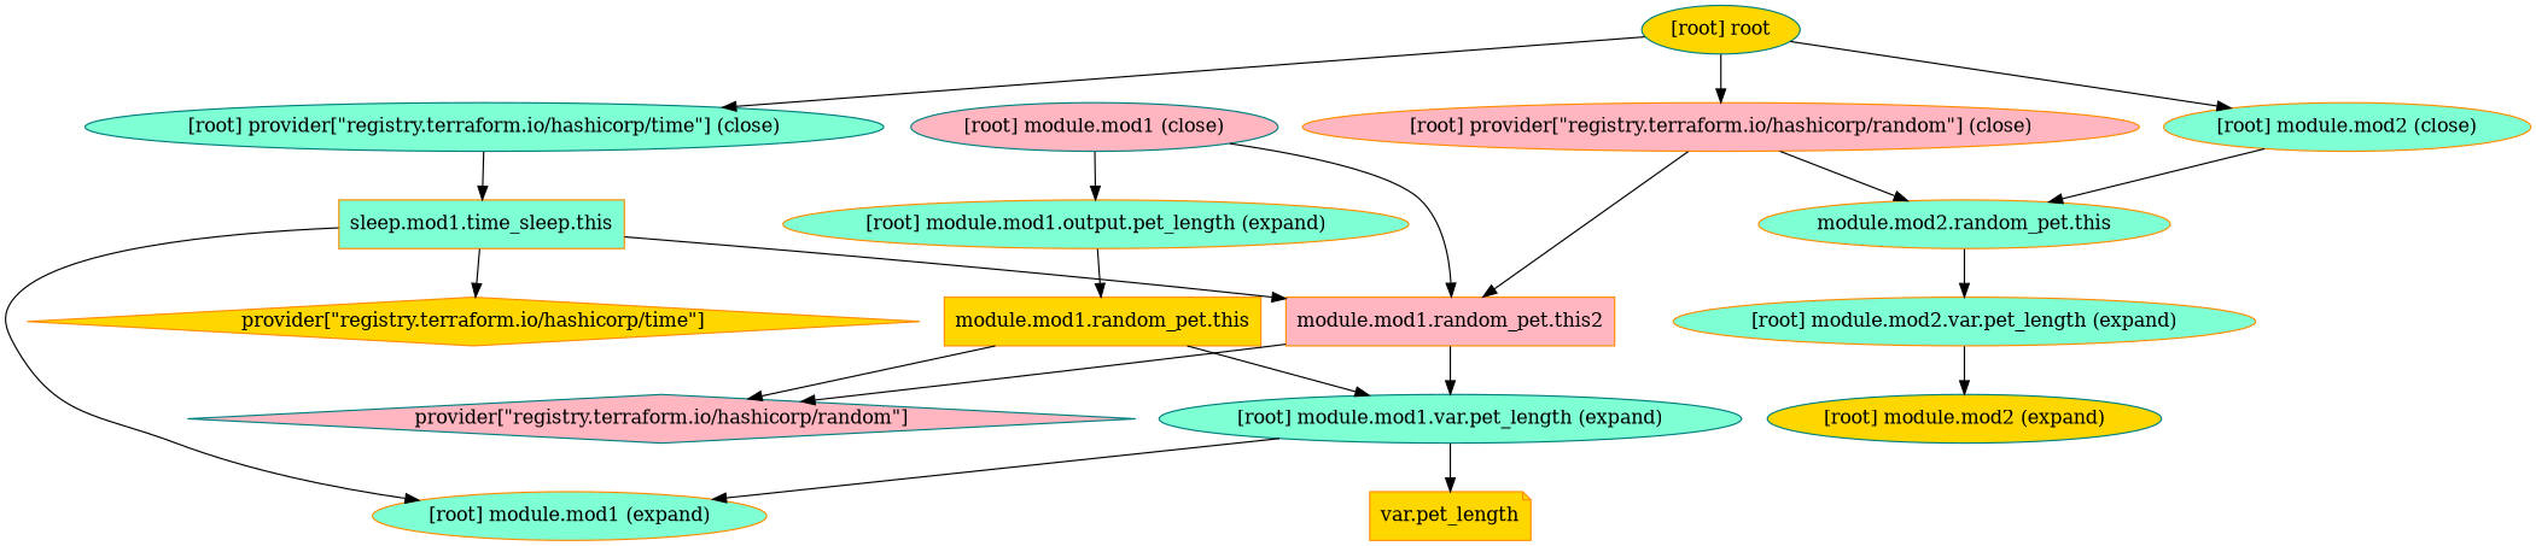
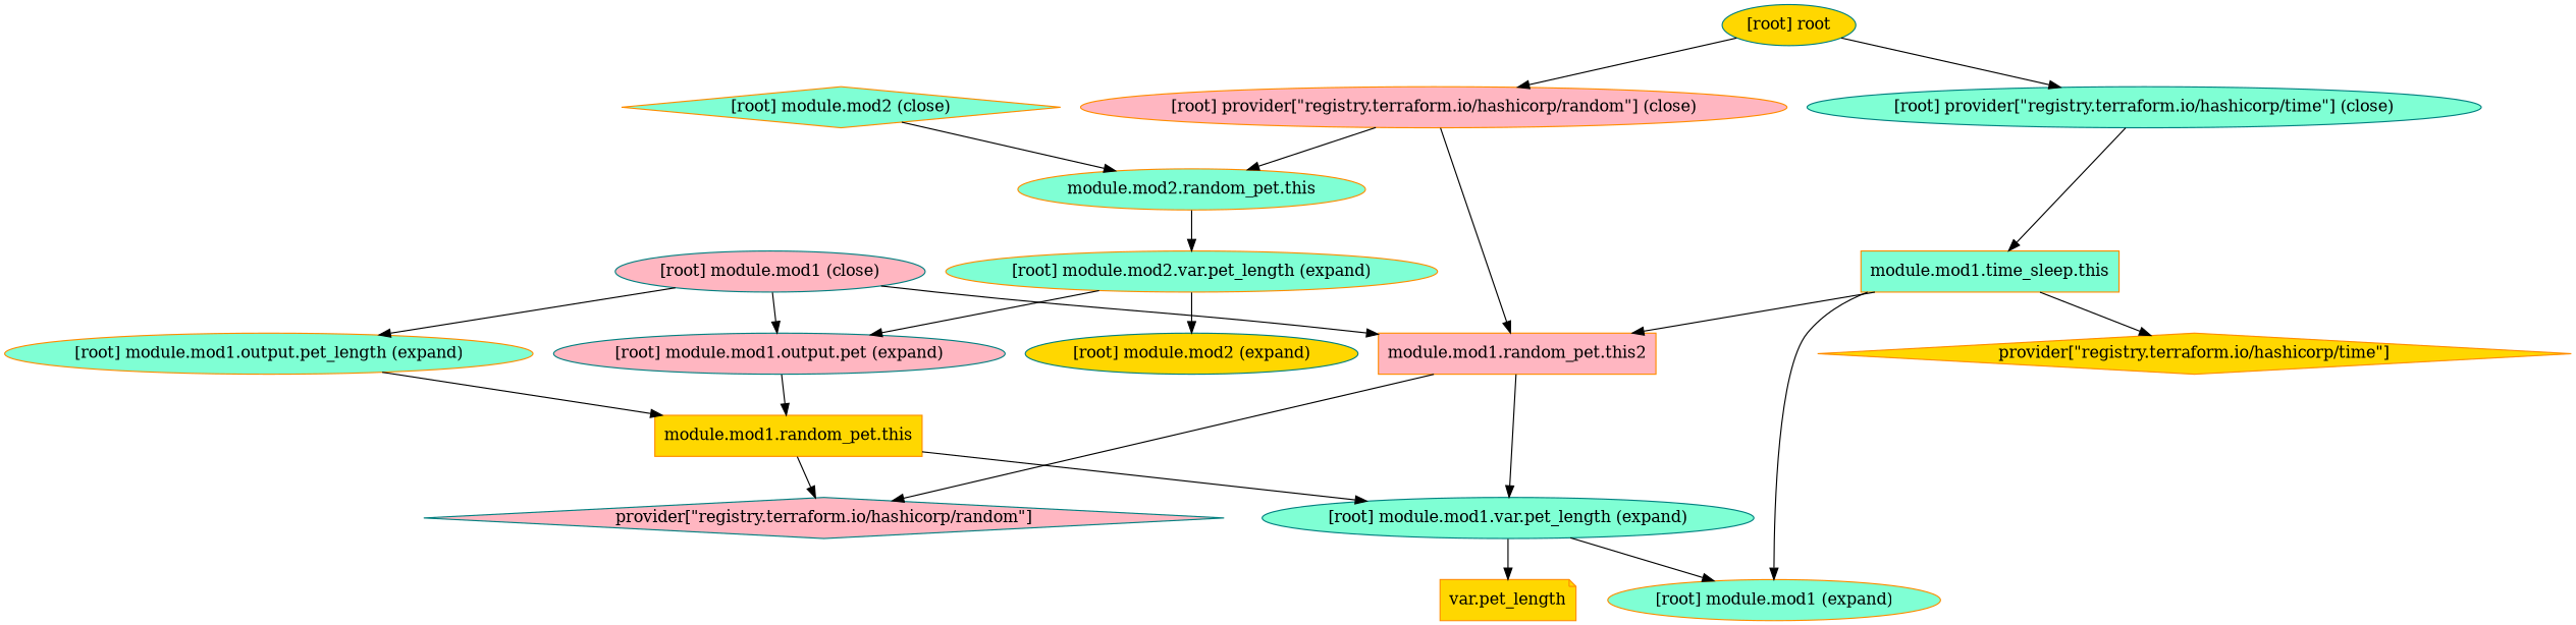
  digraph {
    compound=true
    fontname="DejaVu Serif"
    newrank=true
    node [color=darkorange fillcolor=aquamarine fontname="DejaVu Serif" style=filled]
    edge [fontname="DejaVu Serif"]
    n1 [fillcolor=gold label="module.mod1.random_pet.this" shape=box]
    n2 [color=teal fillcolor=lightpink label="provider[\"registry.terraform.io/hashicorp/random\"]" shape=diamond]
    "[root] module.mod1.var.pet_length (expand)" [color=teal]
    n4 [fillcolor=lightpink label="module.mod1.random_pet.this2" shape=box]
-   n5 [label="sleep.mod1.time_sleep.this" shape=box]
+   n5 [label="module.mod1.time_sleep.this" shape=box]
    n6 [fillcolor=gold label="provider[\"registry.terraform.io/hashicorp/time\"]" shape=diamond]
    "[root] module.mod1 (expand)"
    n8 [label="module.mod2.random_pet.this" shape=ellipse]
    "[root] module.mod2.var.pet_length (expand)"
    n10 [fillcolor=gold label="var.pet_length" shape=note]
    "[root] module.mod1 (close)" [color=teal fillcolor=lightpink]
+   "[root] module.mod1.output.pet (expand)" [color=teal fillcolor=lightpink]
    "[root] module.mod1.output.pet_length (expand)"
-   "[root] module.mod2 (close)"
+   "[root] module.mod2 (close)" [shape=diamond]
    "[root] module.mod2 (expand)" [color=teal fillcolor=gold]
    "[root] provider[\"registry.terraform.io/hashicorp/random\"] (close)" [fillcolor=lightpink]
    "[root] provider[\"registry.terraform.io/hashicorp/time\"] (close)" [color=teal]
    "[root] root" [color=teal fillcolor=gold]
    subgraph sub_1 {
      n1
      n2
      "[root] module.mod1.var.pet_length (expand)"
      n4
      n5
      n6
      "[root] module.mod1 (expand)"
      n8
      "[root] module.mod2.var.pet_length (expand)"
      n10
      "[root] module.mod1 (close)"
+     "[root] module.mod1.output.pet (expand)"
      "[root] module.mod1.output.pet_length (expand)"
      "[root] module.mod2 (close)"
      "[root] module.mod2 (expand)"
      "[root] provider[\"registry.terraform.io/hashicorp/random\"] (close)"
      "[root] provider[\"registry.terraform.io/hashicorp/time\"] (close)"
      "[root] root"
    }
    n1 -> n2
    n1 -> "[root] module.mod1.var.pet_length (expand)"
    "[root] module.mod1.var.pet_length (expand)" -> "[root] module.mod1 (expand)"
    "[root] module.mod1.var.pet_length (expand)" -> n10
    n4 -> n2
    n4 -> "[root] module.mod1.var.pet_length (expand)"
    n5 -> n4
    n5 -> n6
    n5 -> "[root] module.mod1 (expand)"
    n8 -> "[root] module.mod2.var.pet_length (expand)"
+   "[root] module.mod2.var.pet_length (expand)" -> "[root] module.mod1.output.pet (expand)"
    "[root] module.mod2.var.pet_length (expand)" -> "[root] module.mod2 (expand)"
    "[root] module.mod1 (close)" -> n4
+   "[root] module.mod1 (close)" -> "[root] module.mod1.output.pet (expand)"
    "[root] module.mod1 (close)" -> "[root] module.mod1.output.pet_length (expand)"
+   "[root] module.mod1.output.pet (expand)" -> n1
    "[root] module.mod1.output.pet_length (expand)" -> n1
    "[root] module.mod2 (close)" -> n8
    "[root] provider[\"registry.terraform.io/hashicorp/random\"] (close)" -> n4
    "[root] provider[\"registry.terraform.io/hashicorp/random\"] (close)" -> n8
    "[root] provider[\"registry.terraform.io/hashicorp/time\"] (close)" -> n5
-   "[root] root" -> "[root] module.mod2 (close)"
    "[root] root" -> "[root] provider[\"registry.terraform.io/hashicorp/random\"] (close)"
    "[root] root" -> "[root] provider[\"registry.terraform.io/hashicorp/time\"] (close)"
  }
